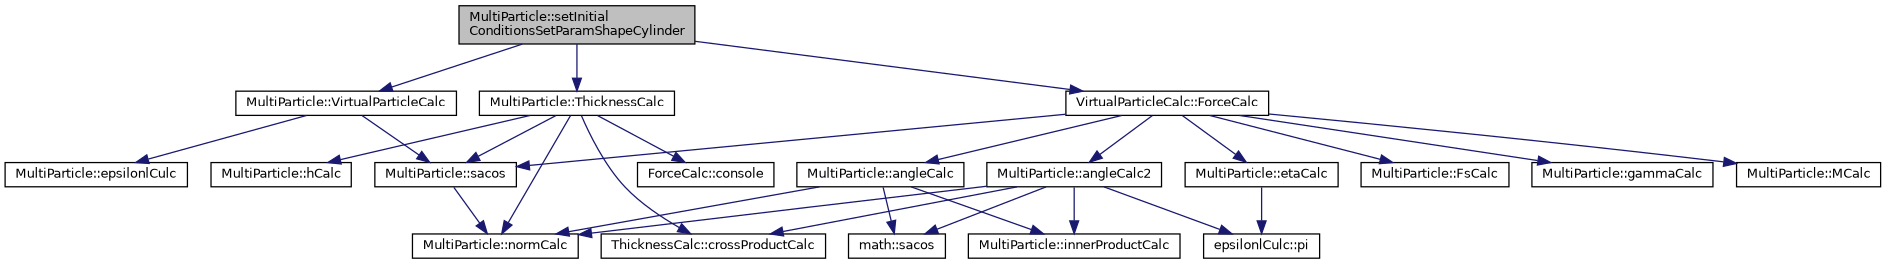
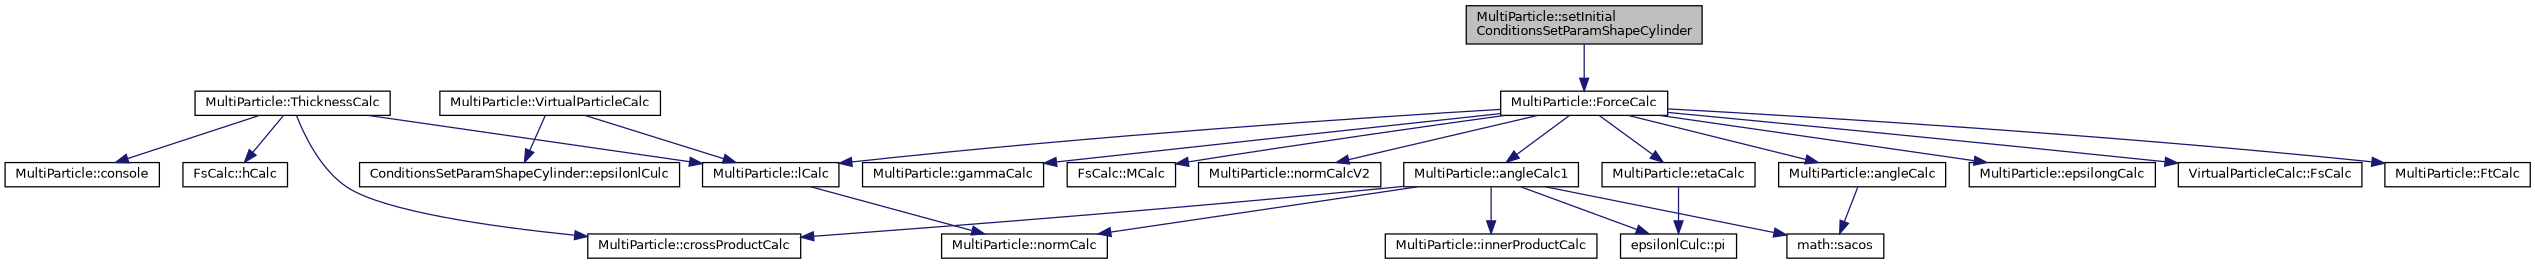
  digraph {
    rankdir=TB
    node [color=black fillcolor=white fontname=Helvetica fontsize=10 shape=record style=filled]
    edge [color=midnightblue fontname=Helvetica fontsize=10 labelfontname=Helvetica labelfontsize=10 style=solid]
    n1 [fillcolor=grey75 fontcolor=black height=0.2 label="MultiParticle::setInitial\lConditionsSetParamShapeCylinder" width=0.4]
-   n2 [height=0.2 label="VirtualParticleCalc::ForceCalc" width=0.4]
+   n2 [height=0.2 label="MultiParticle::ForceCalc" width=0.4]
    n3 [height=0.2 label="MultiParticle::ThicknessCalc" width=0.4]
    n4 [height=0.2 label="MultiParticle::VirtualParticleCalc" width=0.4]
    n5 [height=0.2 label="MultiParticle::angleCalc" width=0.4]
-   n6 [height=0.2 label="MultiParticle::angleCalc2" width=0.4]
+   n6 [height=0.2 label="MultiParticle::angleCalc1" width=0.4]
+   n7 [height=0.2 label="MultiParticle::epsilongCalc" width=0.4]
    n8 [height=0.2 label="MultiParticle::etaCalc" width=0.4]
-   n9 [height=0.2 label="MultiParticle::FsCalc" width=0.4]
+   n9 [height=0.2 label="VirtualParticleCalc::FsCalc" width=0.4]
+   n10 [height=0.2 label="MultiParticle::FtCalc" width=0.4]
    n11 [height=0.2 label="MultiParticle::gammaCalc" width=0.4]
-   n12 [height=0.2 label="MultiParticle::sacos" width=0.4]
-   n13 [height=0.2 label="MultiParticle::MCalc" width=0.4]
+   n12 [height=0.2 label="MultiParticle::lCalc" width=0.4]
+   n13 [height=0.2 label="FsCalc::MCalc" width=0.4]
+   n14 [height=0.2 label="MultiParticle::normCalcV2" width=0.4]
    n15 [height=0.2 label="MultiParticle::normCalc" width=0.4]
-   n16 [height=0.2 label="ThicknessCalc::crossProductCalc" width=0.4]
-   n17 [height=0.2 label="ForceCalc::console" width=0.4]
-   n18 [height=0.2 label="MultiParticle::hCalc" width=0.4]
-   n19 [height=0.2 label="MultiParticle::epsilonlCulc" width=0.4]
+   n16 [height=0.2 label="MultiParticle::crossProductCalc" width=0.4]
+   n17 [height=0.2 label="MultiParticle::console" width=0.4]
+   n18 [height=0.2 label="FsCalc::hCalc" width=0.4]
+   n19 [height=0.2 label="ConditionsSetParamShapeCylinder::epsilonlCulc" width=0.4]
    n20 [height=0.2 label="MultiParticle::innerProductCalc" width=0.4]
    n21 [height=0.2 label="math::sacos" width=0.4]
    n22 [height=0.2 label="epsilonlCulc::pi" width=0.4]
    n1 -> n2
-   n1 -> n3
-   n1 -> n4
    n2 -> n5
    n2 -> n6
+   n2 -> n7
    n2 -> n8
    n2 -> n9
+   n2 -> n10
    n2 -> n11
    n2 -> n12
    n2 -> n13
+   n2 -> n14
    n3 -> n12
-   n3 -> n15
    n3 -> n16
    n3 -> n17
    n3 -> n18
    n4 -> n12
    n4 -> n19
-   n5 -> n15
-   n5 -> n20
    n5 -> n21
    n6 -> n15
    n6 -> n16
    n6 -> n20
    n6 -> n21
    n6 -> n22
    n8 -> n22
    n12 -> n15
  }
